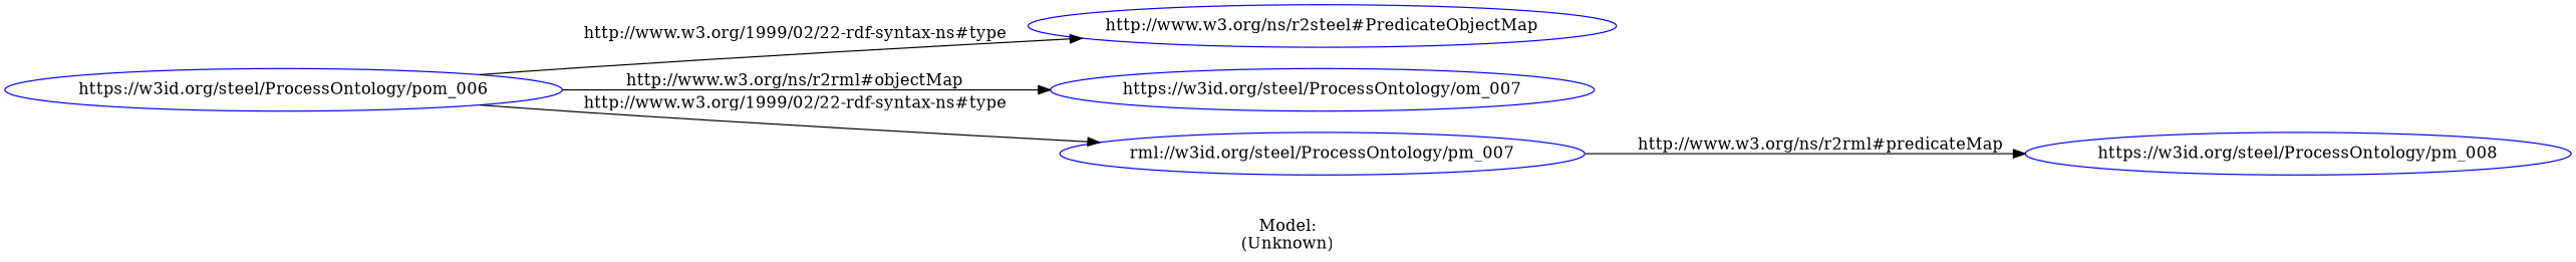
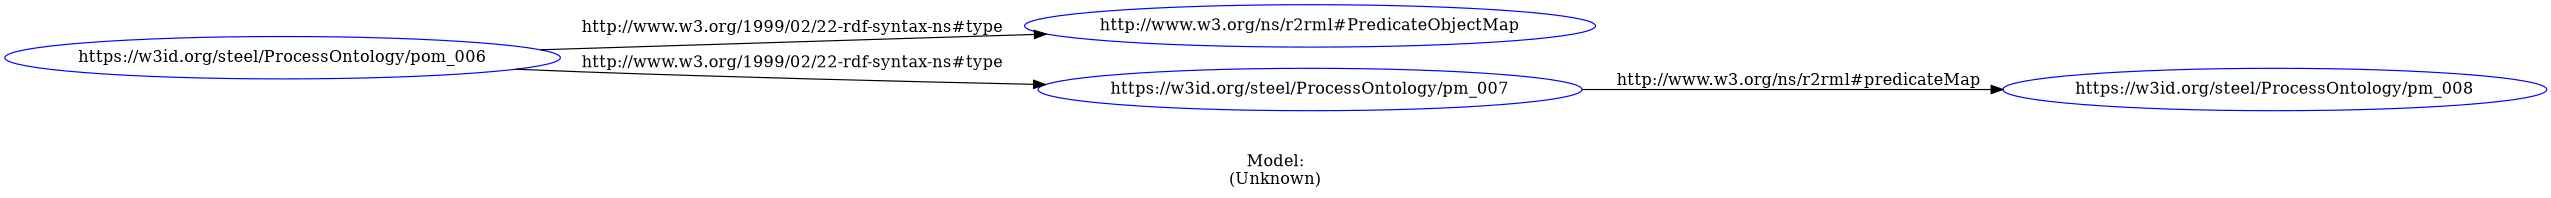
  digraph {
    label="\n\nModel:\n(Unknown)"
    rankdir=LR
    node [color=blue shape=ellipse]
    n1 [label="https://w3id.org/steel/ProcessOntology/pom_006"]
-   n2 [label="http://www.w3.org/ns/r2steel#PredicateObjectMap"]
-   n3 [label="https://w3id.org/steel/ProcessOntology/om_007"]
-   n4 [label="rml://w3id.org/steel/ProcessOntology/pm_007"]
+   n2 [label="http://www.w3.org/ns/r2rml#PredicateObjectMap"]
+   n4 [label="https://w3id.org/steel/ProcessOntology/pm_007"]
    n5 [label="https://w3id.org/steel/ProcessOntology/pm_008"]
    n1 -> n2 [label="http://www.w3.org/1999/02/22-rdf-syntax-ns#type"]
-   n1 -> n3 [label="http://www.w3.org/ns/r2rml#objectMap"]
    n1 -> n4 [label="http://www.w3.org/1999/02/22-rdf-syntax-ns#type"]
    n4 -> n5 [label="http://www.w3.org/ns/r2rml#predicateMap"]
  }
